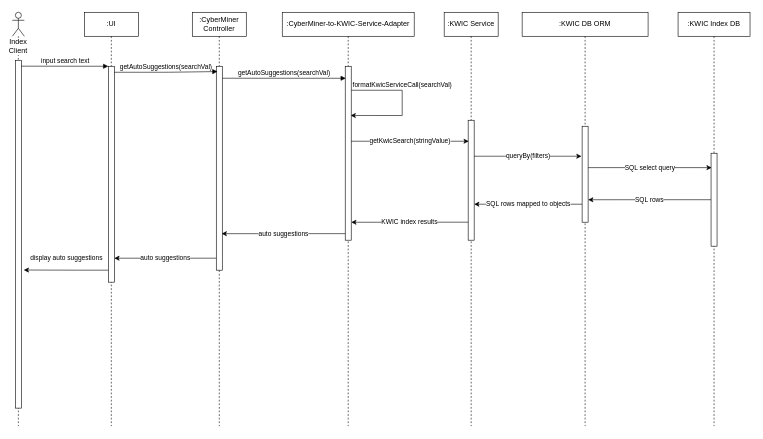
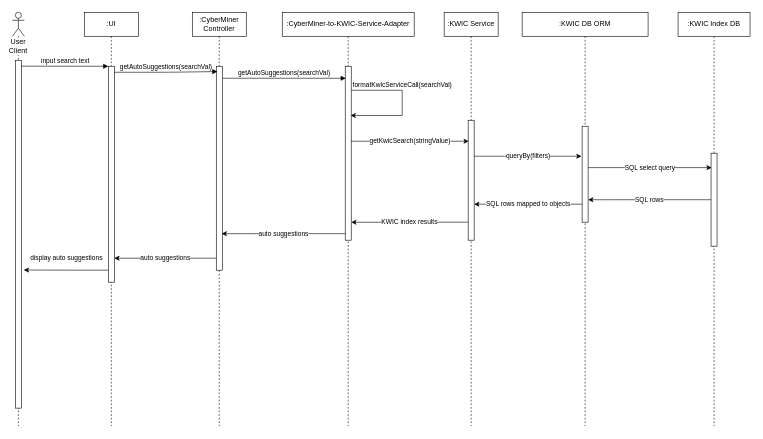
  <mxCell id="0" />
  <mxCell id="1" parent="0" />
  <mxCell id="2" value=":UI" style="shape=umlLifeline;perimeter=lifelinePerimeter;whiteSpace=wrap;html=1;container=1;collapsible=0;recursiveResize=0;outlineConnect=0;" vertex="1" parent="1"><mxGeometry x="140" y="20" width="90" height="690" as="geometry" /></mxCell>
  <mxCell id="3" value="" style="html=1;points=[];perimeter=orthogonalPerimeter;" vertex="1" parent="2"><mxGeometry x="40" y="90" width="10" height="360" as="geometry" /></mxCell>
- <mxCell id="4" value="Index Client" style="shape=umlLifeline;participant=umlActor;perimeter=lifelinePerimeter;whiteSpace=wrap;html=1;container=1;collapsible=0;recursiveResize=0;verticalAlign=top;spacingTop=36;labelBackgroundColor=#ffffff;outlineConnect=0;" vertex="1" parent="1"><mxGeometry x="20" y="20" width="20" height="690" as="geometry" /></mxCell>
+ <mxCell id="4" value="User Client" style="shape=umlLifeline;participant=umlActor;perimeter=lifelinePerimeter;whiteSpace=wrap;html=1;container=1;collapsible=0;recursiveResize=0;verticalAlign=top;spacingTop=36;labelBackgroundColor=#ffffff;outlineConnect=0;" vertex="1" parent="1"><mxGeometry x="20" y="20" width="20" height="690" as="geometry" /></mxCell>
  <mxCell id="5" value="" style="html=1;points=[];perimeter=orthogonalPerimeter;" vertex="1" parent="4"><mxGeometry x="5" y="80" width="10" height="580" as="geometry" /></mxCell>
  <mxCell id="6" value="input search text" style="html=1;verticalAlign=bottom;endArrow=block;exitX=1;exitY=0.017;exitDx=0;exitDy=0;exitPerimeter=0;entryX=0;entryY=0;entryDx=0;entryDy=0;entryPerimeter=0;" edge="1" parent="1" source="5" target="3"><mxGeometry width="80" relative="1" as="geometry"><mxPoint x="50" y="120" as="sourcePoint" /><mxPoint x="170" y="110" as="targetPoint" /></mxGeometry></mxCell>
  <mxCell id="7" value=":CyberMiner Controller" style="shape=umlLifeline;perimeter=lifelinePerimeter;whiteSpace=wrap;html=1;container=1;collapsible=0;recursiveResize=0;outlineConnect=0;" vertex="1" parent="1"><mxGeometry x="320" y="20" width="90" height="690" as="geometry" /></mxCell>
  <mxCell id="8" value="" style="html=1;points=[];perimeter=orthogonalPerimeter;" vertex="1" parent="7"><mxGeometry x="40" y="90" width="10" height="340" as="geometry" /></mxCell>
  <mxCell id="9" value=":KWIC Service" style="shape=umlLifeline;perimeter=lifelinePerimeter;whiteSpace=wrap;html=1;container=1;collapsible=0;recursiveResize=0;outlineConnect=0;" vertex="1" parent="1"><mxGeometry x="740" y="20" width="90" height="690" as="geometry" /></mxCell>
  <mxCell id="10" value="" style="html=1;points=[];perimeter=orthogonalPerimeter;" vertex="1" parent="9"><mxGeometry x="40" y="180" width="10" height="200" as="geometry" /></mxCell>
  <mxCell id="11" value=":KWIC Index DB" style="shape=umlLifeline;perimeter=lifelinePerimeter;whiteSpace=wrap;html=1;container=1;collapsible=0;recursiveResize=0;outlineConnect=0;" vertex="1" parent="1"><mxGeometry x="1130" y="20" width="120" height="690" as="geometry" /></mxCell>
  <mxCell id="12" value="" style="html=1;points=[];perimeter=orthogonalPerimeter;" vertex="1" parent="11"><mxGeometry x="55" y="235" width="10" height="155" as="geometry" /></mxCell>
  <mxCell id="13" value="getAutoSuggestions(searchVal)" style="html=1;verticalAlign=bottom;endArrow=block;entryX=0.2;entryY=0.026;entryDx=0;entryDy=0;entryPerimeter=0;" edge="1" parent="1" source="3" target="8"><mxGeometry width="80" relative="1" as="geometry"><mxPoint x="200" y="119.86" as="sourcePoint" /><mxPoint x="320" y="120" as="targetPoint" /><Array as="points"><mxPoint x="280" y="120" /></Array></mxGeometry></mxCell>
  <mxCell id="14" value=":CyberMiner-to-KWIC-Service-Adapter" style="shape=umlLifeline;perimeter=lifelinePerimeter;whiteSpace=wrap;html=1;container=1;collapsible=0;recursiveResize=0;outlineConnect=0;" vertex="1" parent="1"><mxGeometry x="470" y="20" width="220" height="690" as="geometry" /></mxCell>
  <mxCell id="15" value="formatKwicServiceCall(searchVal)" style="edgeStyle=orthogonalEdgeStyle;rounded=0;orthogonalLoop=1;jettySize=auto;html=1;entryX=0.9;entryY=0.283;entryDx=0;entryDy=0;entryPerimeter=0;" edge="1" parent="14" source="16" target="16"><mxGeometry x="-0.194" y="10" relative="1" as="geometry"><mxPoint x="140" y="190" as="targetPoint" /><Array as="points"><mxPoint x="200" y="130" /><mxPoint x="200" y="172" /></Array><mxPoint x="-10" y="-10" as="offset" /></mxGeometry></mxCell>
  <mxCell id="16" value="" style="html=1;points=[];perimeter=orthogonalPerimeter;" vertex="1" parent="14"><mxGeometry x="105" y="90" width="10" height="290" as="geometry" /></mxCell>
  <mxCell id="17" value="getAutoSuggestions(searchVal)" style="html=1;verticalAlign=bottom;endArrow=block;entryX=0.1;entryY=0.069;entryDx=0;entryDy=0;entryPerimeter=0;" edge="1" parent="1" target="16"><mxGeometry width="80" relative="1" as="geometry"><mxPoint x="370" y="129.97" as="sourcePoint" /><mxPoint x="570" y="130" as="targetPoint" /></mxGeometry></mxCell>
  <mxCell id="18" value="getKwicSearch(stringValue)" style="edgeStyle=orthogonalEdgeStyle;rounded=0;orthogonalLoop=1;jettySize=auto;html=1;" edge="1" parent="1" source="16"><mxGeometry relative="1" as="geometry"><mxPoint x="781" y="235" as="targetPoint" /><Array as="points"><mxPoint x="781" y="235" /></Array></mxGeometry></mxCell>
  <mxCell id="19" value=":KWIC DB ORM" style="shape=umlLifeline;perimeter=lifelinePerimeter;whiteSpace=wrap;html=1;container=1;collapsible=0;recursiveResize=0;outlineConnect=0;" vertex="1" parent="1"><mxGeometry x="870" y="20" width="210" height="690" as="geometry" /></mxCell>
  <mxCell id="20" value="" style="html=1;points=[];perimeter=orthogonalPerimeter;" vertex="1" parent="19"><mxGeometry x="100" y="190" width="10" height="160" as="geometry" /></mxCell>
  <mxCell id="21" value="queryBy(filters)" style="edgeStyle=orthogonalEdgeStyle;rounded=0;orthogonalLoop=1;jettySize=auto;html=1;" edge="1" parent="1" source="10"><mxGeometry relative="1" as="geometry"><mxPoint x="969" y="260" as="targetPoint" /><Array as="points"><mxPoint x="840" y="260" /><mxPoint x="840" y="260" /></Array></mxGeometry></mxCell>
  <mxCell id="22" value="SQL select query" style="edgeStyle=orthogonalEdgeStyle;rounded=0;orthogonalLoop=1;jettySize=auto;html=1;entryX=0.1;entryY=0.155;entryDx=0;entryDy=0;entryPerimeter=0;" edge="1" parent="1" source="20" target="12"><mxGeometry relative="1" as="geometry"><mxPoint x="1060" y="325" as="targetPoint" /><Array as="points"><mxPoint x="1150" y="279" /><mxPoint x="1150" y="279" /></Array></mxGeometry></mxCell>
  <mxCell id="23" value="SQL rows" style="edgeStyle=orthogonalEdgeStyle;rounded=0;orthogonalLoop=1;jettySize=auto;html=1;entryX=1;entryY=0.766;entryDx=0;entryDy=0;entryPerimeter=0;" edge="1" parent="1" source="12" target="20"><mxGeometry relative="1" as="geometry"><mxPoint x="1105" y="332.5" as="targetPoint" /></mxGeometry></mxCell>
  <mxCell id="24" value="SQL rows mapped to objects" style="edgeStyle=orthogonalEdgeStyle;rounded=0;orthogonalLoop=1;jettySize=auto;html=1;entryX=1;entryY=0.766;entryDx=0;entryDy=0;entryPerimeter=0;" edge="1" parent="1"><mxGeometry relative="1" as="geometry"><mxPoint x="970" y="340" as="sourcePoint" /><mxPoint x="790" y="340" as="targetPoint" /></mxGeometry></mxCell>
  <mxCell id="25" value="KWIC index results" style="edgeStyle=orthogonalEdgeStyle;rounded=0;orthogonalLoop=1;jettySize=auto;html=1;entryX=1;entryY=0.897;entryDx=0;entryDy=0;entryPerimeter=0;" edge="1" parent="1" source="10" target="16"><mxGeometry relative="1" as="geometry"><mxPoint x="700" y="300" as="targetPoint" /><Array as="points"><mxPoint x="730" y="370" /><mxPoint x="730" y="370" /></Array></mxGeometry></mxCell>
  <mxCell id="26" value="auto suggestions" style="edgeStyle=orthogonalEdgeStyle;rounded=0;orthogonalLoop=1;jettySize=auto;html=1;entryX=0.9;entryY=0.821;entryDx=0;entryDy=0;entryPerimeter=0;" edge="1" parent="1" source="16" target="8"><mxGeometry relative="1" as="geometry"><mxPoint x="495" y="255" as="targetPoint" /><Array as="points"><mxPoint x="510" y="390" /></Array></mxGeometry></mxCell>
  <mxCell id="27" value="auto suggestions" style="edgeStyle=orthogonalEdgeStyle;rounded=0;orthogonalLoop=1;jettySize=auto;html=1;entryX=1;entryY=0.889;entryDx=0;entryDy=0;entryPerimeter=0;" edge="1" parent="1" source="8" target="3"><mxGeometry relative="1" as="geometry"><mxPoint x="280" y="280" as="targetPoint" /><Array as="points"><mxPoint x="310" y="430" /><mxPoint x="310" y="430" /></Array></mxGeometry></mxCell>
  <mxCell id="28" value="display auto suggestions" style="edgeStyle=orthogonalEdgeStyle;rounded=0;orthogonalLoop=1;jettySize=auto;html=1;entryX=1.4;entryY=0.603;entryDx=0;entryDy=0;entryPerimeter=0;" edge="1" parent="1" source="3" target="5"><mxGeometry x="-0.007" y="-20" relative="1" as="geometry"><mxPoint x="100" y="290" as="targetPoint" /><Array as="points"><mxPoint x="130" y="450" /><mxPoint x="130" y="450" /></Array><mxPoint as="offset" /></mxGeometry></mxCell>
